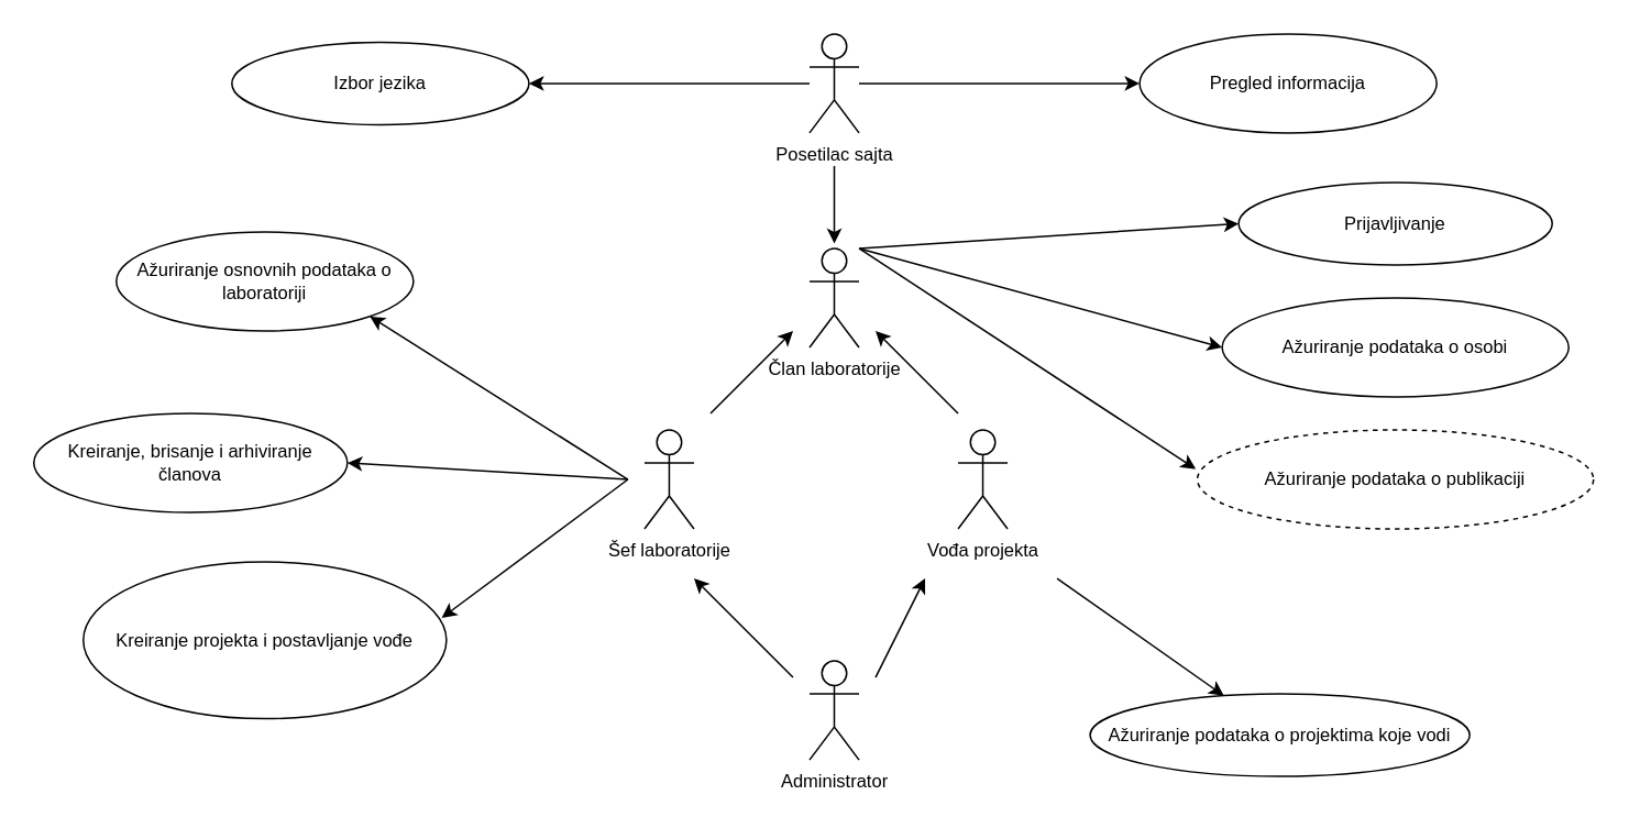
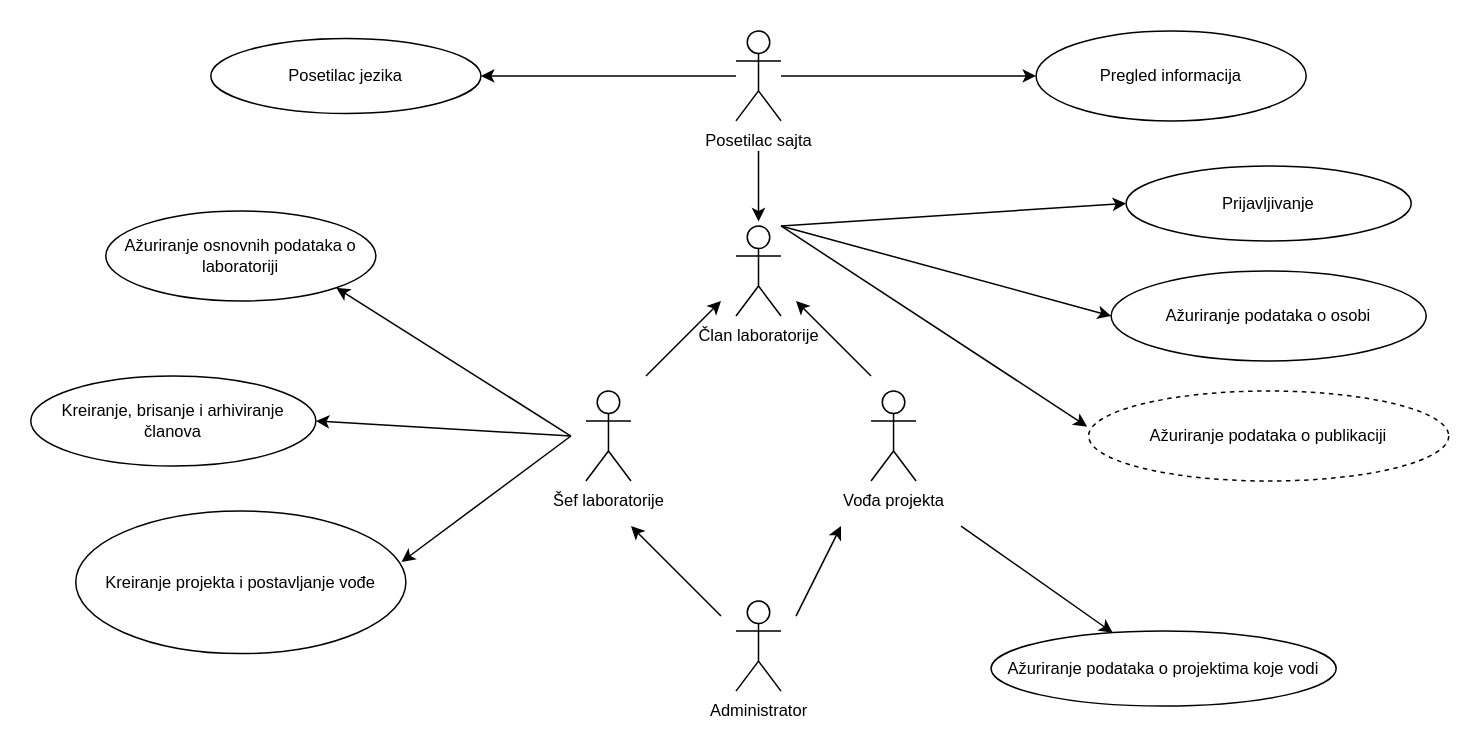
  <mxCell id="0" />
  <mxCell id="1" parent="0" />
  <mxCell id="2" value="&lt;div style=&quot;font-size: 11px;&quot;&gt;Pregled informacija&lt;/div&gt;" style="ellipse;whiteSpace=wrap;html=1;fontSize=11;" parent="1" vertex="1"><mxGeometry x="690" y="20" width="180" height="60" as="geometry" /></mxCell>
  <mxCell id="3" style="edgeStyle=orthogonalEdgeStyle;rounded=0;orthogonalLoop=1;jettySize=auto;html=1;entryX=1;entryY=0.5;entryDx=0;entryDy=0;fontSize=11;" parent="1" source="5" target="6" edge="1"><mxGeometry relative="1" as="geometry" /></mxCell>
  <mxCell id="4" style="edgeStyle=orthogonalEdgeStyle;rounded=0;orthogonalLoop=1;jettySize=auto;html=1;entryX=0;entryY=0.5;entryDx=0;entryDy=0;fontSize=11;" parent="1" source="5" target="2" edge="1"><mxGeometry relative="1" as="geometry" /></mxCell>
  <mxCell id="5" value="Posetilac sajta" style="shape=umlActor;verticalLabelPosition=bottom;verticalAlign=top;html=1;outlineConnect=0;fontSize=11;" parent="1" vertex="1"><mxGeometry x="490" y="20" width="30" height="60" as="geometry" /></mxCell>
- <mxCell id="6" value="Izbor jezika" style="ellipse;whiteSpace=wrap;html=1;fontSize=11;" parent="1" vertex="1"><mxGeometry x="140" y="25" width="180" height="50" as="geometry" /></mxCell>
+ <mxCell id="6" value="Posetilac jezika" style="ellipse;whiteSpace=wrap;html=1;fontSize=11;" parent="1" vertex="1"><mxGeometry x="140" y="25" width="180" height="50" as="geometry" /></mxCell>
  <mxCell id="7" value="&lt;div style=&quot;font-size: 11px;&quot;&gt;Član laboratorije&lt;/div&gt;" style="shape=umlActor;verticalLabelPosition=bottom;verticalAlign=top;html=1;outlineConnect=0;fontSize=11;" parent="1" vertex="1"><mxGeometry x="490" y="150" width="30" height="60" as="geometry" /></mxCell>
  <mxCell id="8" style="edgeStyle=orthogonalEdgeStyle;rounded=0;orthogonalLoop=1;jettySize=auto;html=1;fontSize=11;" parent="1" edge="1"><mxGeometry relative="1" as="geometry"><mxPoint x="505" y="100" as="sourcePoint" /><mxPoint x="505" y="147" as="targetPoint" /></mxGeometry></mxCell>
  <mxCell id="9" value="&lt;font style=&quot;font-size: 11px;&quot;&gt;Ažuriranje osnovnih podataka o laboratoriji&lt;/font&gt;" style="ellipse;whiteSpace=wrap;html=1;fontSize=11;" parent="1" vertex="1"><mxGeometry x="70" y="140" width="180" height="60" as="geometry" /></mxCell>
  <mxCell id="10" value="&lt;font style=&quot;font-size: 11px;&quot;&gt;Kreiranje, brisanje i arhiviranje članova&lt;/font&gt;" style="ellipse;whiteSpace=wrap;html=1;fontSize=11;" parent="1" vertex="1"><mxGeometry x="20" y="250" width="190" height="60" as="geometry" /></mxCell>
  <mxCell id="11" value="Kreiranje projekta i postavljanje vođe" style="ellipse;whiteSpace=wrap;html=1;fontSize=11;" parent="1" vertex="1"><mxGeometry x="50" y="340" width="220" height="95" as="geometry" /></mxCell>
  <mxCell id="12" value="Prijavljivanje" style="ellipse;whiteSpace=wrap;html=1;fontSize=11;" parent="1" vertex="1"><mxGeometry x="750" y="110" width="190" height="50" as="geometry" /></mxCell>
  <mxCell id="13" value="&lt;div&gt;&lt;div style=&quot;font-size: 11px;&quot;&gt;Ažuriranje podataka o osobi&lt;br style=&quot;font-size: 11px;&quot;&gt;&lt;/div&gt;&lt;/div&gt;" style="ellipse;html=1;fontSize=11;whiteSpace=wrap;labelBackgroundColor=none;fontColor=default;" parent="1" vertex="1"><mxGeometry x="740" y="180" width="210" height="60" as="geometry" /></mxCell>
  <mxCell id="14" value="Ažuriranje&amp;nbsp;podataka o projektima koje vodi" style="ellipse;whiteSpace=wrap;html=1;fontSize=11;" parent="1" vertex="1"><mxGeometry x="660" y="420" width="230" height="50" as="geometry" /></mxCell>
  <mxCell id="15" value="Ažuriranje&amp;nbsp;podataka o publikaciji" style="ellipse;whiteSpace=wrap;html=1;fontSize=11;dashed=1;" parent="1" vertex="1"><mxGeometry x="725" y="260" width="240" height="60" as="geometry" /></mxCell>
  <mxCell id="16" value="&lt;div style=&quot;font-size: 11px;&quot;&gt;Šef laboratorije&lt;/div&gt;" style="shape=umlActor;verticalLabelPosition=bottom;verticalAlign=top;html=1;outlineConnect=0;fontSize=11;" parent="1" vertex="1"><mxGeometry x="390" y="260" width="30" height="60" as="geometry" /></mxCell>
  <mxCell id="17" value="Administrator&lt;div style=&quot;font-size: 11px;&quot;&gt;&lt;br style=&quot;font-size: 11px;&quot;&gt;&lt;/div&gt;" style="shape=umlActor;verticalLabelPosition=bottom;verticalAlign=top;html=1;outlineConnect=0;fontSize=11;" parent="1" vertex="1"><mxGeometry x="490" y="400" width="30" height="60" as="geometry" /></mxCell>
  <mxCell id="18" value="&lt;div style=&quot;font-size: 11px;&quot;&gt;Vođa projekta&lt;/div&gt;" style="shape=umlActor;verticalLabelPosition=bottom;verticalAlign=top;html=1;outlineConnect=0;fontSize=11;" parent="1" vertex="1"><mxGeometry x="580" y="260" width="30" height="60" as="geometry" /></mxCell>
  <mxCell id="19" value="" style="endArrow=classic;html=1;rounded=0;fontSize=11;" parent="1" edge="1"><mxGeometry width="50" height="50" relative="1" as="geometry"><mxPoint x="530" y="410" as="sourcePoint" /><mxPoint x="560" y="350" as="targetPoint" /></mxGeometry></mxCell>
  <mxCell id="20" value="" style="endArrow=classic;html=1;rounded=0;fontSize=11;" parent="1" edge="1"><mxGeometry width="50" height="50" relative="1" as="geometry"><mxPoint x="480" y="410" as="sourcePoint" /><mxPoint x="420" y="350" as="targetPoint" /></mxGeometry></mxCell>
  <mxCell id="21" value="" style="endArrow=classic;html=1;rounded=0;entryX=1;entryY=1;entryDx=0;entryDy=0;fontSize=11;" parent="1" target="9" edge="1"><mxGeometry width="50" height="50" relative="1" as="geometry"><mxPoint x="380" y="290" as="sourcePoint" /><mxPoint x="290" y="190" as="targetPoint" /></mxGeometry></mxCell>
  <mxCell id="22" value="" style="endArrow=classic;html=1;rounded=0;entryX=1;entryY=0.5;entryDx=0;entryDy=0;fontSize=11;" parent="1" target="10" edge="1"><mxGeometry width="50" height="50" relative="1" as="geometry"><mxPoint x="380" y="290" as="sourcePoint" /><mxPoint x="250" y="210" as="targetPoint" /></mxGeometry></mxCell>
  <mxCell id="23" value="" style="endArrow=classic;html=1;rounded=0;entryX=0.987;entryY=0.357;entryDx=0;entryDy=0;entryPerimeter=0;fontSize=11;" parent="1" target="11" edge="1"><mxGeometry width="50" height="50" relative="1" as="geometry"><mxPoint x="380" y="290" as="sourcePoint" /><mxPoint x="320" y="351" as="targetPoint" /></mxGeometry></mxCell>
  <mxCell id="24" value="" style="endArrow=classic;html=1;rounded=0;fontSize=11;" parent="1" edge="1"><mxGeometry width="50" height="50" relative="1" as="geometry"><mxPoint x="430" y="250" as="sourcePoint" /><mxPoint x="480" y="200" as="targetPoint" /></mxGeometry></mxCell>
  <mxCell id="25" value="" style="endArrow=classic;html=1;rounded=0;fontSize=11;" parent="1" edge="1"><mxGeometry width="50" height="50" relative="1" as="geometry"><mxPoint x="580" y="250" as="sourcePoint" /><mxPoint x="530" y="200" as="targetPoint" /></mxGeometry></mxCell>
  <mxCell id="26" value="" style="endArrow=classic;html=1;rounded=0;fontSize=11;" parent="1" target="14" edge="1"><mxGeometry width="50" height="50" relative="1" as="geometry"><mxPoint x="640" y="350" as="sourcePoint" /><mxPoint x="590" y="330" as="targetPoint" /></mxGeometry></mxCell>
  <mxCell id="27" value="" style="endArrow=classic;html=1;rounded=0;entryX=-0.004;entryY=0.395;entryDx=0;entryDy=0;entryPerimeter=0;fontSize=11;" parent="1" target="15" edge="1"><mxGeometry width="50" height="50" relative="1" as="geometry"><mxPoint x="520" y="150" as="sourcePoint" /><mxPoint x="702" y="435" as="targetPoint" /></mxGeometry></mxCell>
  <mxCell id="28" value="" style="endArrow=classic;html=1;rounded=0;entryX=0;entryY=0.5;entryDx=0;entryDy=0;fontSize=11;" parent="1" edge="1" target="13"><mxGeometry width="50" height="50" relative="1" as="geometry"><mxPoint x="520" y="150" as="sourcePoint" /><mxPoint x="641.68" y="213.28" as="targetPoint" /></mxGeometry></mxCell>
  <mxCell id="29" value="" style="endArrow=classic;html=1;rounded=0;entryX=0;entryY=0.5;entryDx=0;entryDy=0;fontSize=11;" parent="1" target="12" edge="1"><mxGeometry width="50" height="50" relative="1" as="geometry"><mxPoint x="520" y="150" as="sourcePoint" /><mxPoint x="672" y="233" as="targetPoint" /></mxGeometry></mxCell>
